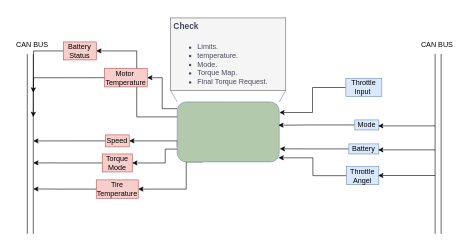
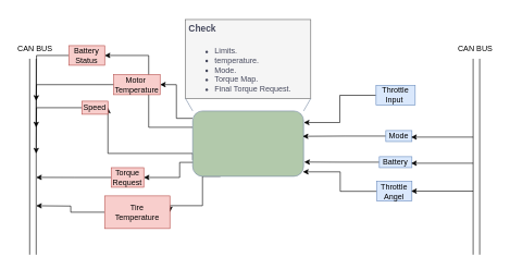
  <mxCell id="0" />
  <mxCell id="1" parent="0" />
  <mxCell id="2" style="edgeStyle=orthogonalEdgeStyle;rounded=0;orthogonalLoop=1;jettySize=auto;html=1;exitX=-0.002;exitY=0.113;exitDx=0;exitDy=0;entryX=1;entryY=0.5;entryDx=0;entryDy=0;exitPerimeter=0;" parent="1" source="7" target="26" edge="1"><mxGeometry relative="1" as="geometry" /></mxCell>
  <mxCell id="3" style="edgeStyle=orthogonalEdgeStyle;rounded=0;orthogonalLoop=1;jettySize=auto;html=1;exitX=0;exitY=0.25;exitDx=0;exitDy=0;entryX=1;entryY=0.5;entryDx=0;entryDy=0;" parent="1" source="7" target="22" edge="1"><mxGeometry relative="1" as="geometry"><mxPoint x="215" y="194" as="targetPoint" /><Array as="points" /></mxGeometry></mxCell>
  <mxCell id="4" style="edgeStyle=orthogonalEdgeStyle;rounded=0;orthogonalLoop=1;jettySize=auto;html=1;exitX=0;exitY=0.75;exitDx=0;exitDy=0;entryX=1;entryY=0.5;entryDx=0;entryDy=0;" parent="1" source="7" target="24" edge="1"><mxGeometry relative="1" as="geometry"><Array as="points"><mxPoint x="295" y="234" /></Array></mxGeometry></mxCell>
  <mxCell id="5" style="edgeStyle=orthogonalEdgeStyle;rounded=0;orthogonalLoop=1;jettySize=auto;html=1;entryX=1;entryY=0.5;entryDx=0;entryDy=0;exitX=0.008;exitY=0.787;exitDx=0;exitDy=0;exitPerimeter=0;" parent="1" source="7" target="20" edge="1"><mxGeometry relative="1" as="geometry"><mxPoint x="310" y="271" as="sourcePoint" /><Array as="points"><mxPoint x="275" y="248" /><mxPoint x="275" y="271" /></Array></mxGeometry></mxCell>
  <mxCell id="6" style="edgeStyle=orthogonalEdgeStyle;rounded=0;orthogonalLoop=1;jettySize=auto;html=1;exitX=0.25;exitY=1;exitDx=0;exitDy=0;entryX=1;entryY=0.5;entryDx=0;entryDy=0;" parent="1" source="7" target="28" edge="1"><mxGeometry relative="1" as="geometry"><Array as="points"><mxPoint x="310" y="269" /><mxPoint x="310" y="314" /></Array></mxGeometry></mxCell>
  <mxCell id="7" value="" style="rounded=1;whiteSpace=wrap;html=1;sketch=0;fontColor=#46495D;strokeColor=#788AA3;fillColor=#B2C9AB;" parent="1" vertex="1"><mxGeometry x="295" y="169" width="170" height="100" as="geometry" /></mxCell>
  <mxCell id="8" style="edgeStyle=orthogonalEdgeStyle;rounded=0;orthogonalLoop=1;jettySize=auto;html=1;exitX=0;exitY=0.5;exitDx=0;exitDy=0;entryX=1.002;entryY=0.177;entryDx=0;entryDy=0;entryPerimeter=0;" parent="1" source="9" target="7" edge="1"><mxGeometry relative="1" as="geometry" /></mxCell>
  <mxCell id="9" value="Throttle Input&amp;nbsp;" style="text;html=1;strokeColor=#6c8ebf;fillColor=#dae8fc;align=center;verticalAlign=middle;whiteSpace=wrap;rounded=0;sketch=0;" parent="1" vertex="1"><mxGeometry x="576.13" y="130" width="60" height="30" as="geometry" /></mxCell>
  <mxCell id="10" style="edgeStyle=orthogonalEdgeStyle;rounded=0;orthogonalLoop=1;jettySize=auto;html=1;exitX=0;exitY=0.5;exitDx=0;exitDy=0;entryX=0.992;entryY=0.388;entryDx=0;entryDy=0;entryPerimeter=0;" parent="1" source="11" target="7" edge="1"><mxGeometry relative="1" as="geometry" /></mxCell>
  <mxCell id="11" value="Mode" style="text;html=1;strokeColor=#6c8ebf;fillColor=#dae8fc;align=center;verticalAlign=middle;whiteSpace=wrap;rounded=0;sketch=0;" parent="1" vertex="1"><mxGeometry x="591.13" y="199" width="40" height="16.8" as="geometry" /></mxCell>
  <mxCell id="12" value="" style="rounded=0;whiteSpace=wrap;html=1;sketch=0;strokeColor=#666666;fillColor=#f5f5f5;fontColor=#333333;" parent="1" vertex="1"><mxGeometry x="284" y="29" width="192" height="121" as="geometry" /></mxCell>
  <mxCell id="13" value="" style="endArrow=none;html=1;fontColor=#46495D;strokeColor=#788AA3;fillColor=#B2C9AB;entryX=1;entryY=1;entryDx=0;entryDy=0;exitX=1;exitY=0;exitDx=0;exitDy=0;" parent="1" source="7" target="12" edge="1"><mxGeometry width="50" height="50" relative="1" as="geometry"><mxPoint x="405" y="139" as="sourcePoint" /><mxPoint x="455" as="targetPoint" y="89" /></mxGeometry></mxCell>
  <mxCell id="14" value="" style="endArrow=none;html=1;fontColor=#46495D;strokeColor=#788AA3;fillColor=#B2C9AB;entryX=0;entryY=1;entryDx=0;entryDy=0;exitX=0;exitY=0;exitDx=0;exitDy=0;" parent="1" source="7" target="12" edge="1"><mxGeometry width="50" height="50" relative="1" as="geometry"><mxPoint x="175" y="199" as="sourcePoint" /><mxPoint x="255" y="129" as="targetPoint" /></mxGeometry></mxCell>
  <mxCell id="15" style="edgeStyle=orthogonalEdgeStyle;rounded=0;orthogonalLoop=1;jettySize=auto;html=1;exitX=0;exitY=0.5;exitDx=0;exitDy=0;entryX=0.994;entryY=0.932;entryDx=0;entryDy=0;entryPerimeter=0;" parent="1" source="16" target="7" edge="1"><mxGeometry relative="1" as="geometry" /></mxCell>
  <mxCell id="16" value="Throttle Angel" style="text;html=1;strokeColor=#6c8ebf;fillColor=#dae8fc;align=center;verticalAlign=middle;whiteSpace=wrap;rounded=0;sketch=0;" parent="1" vertex="1"><mxGeometry x="577.38" y="277" width="53.75" height="30" as="geometry" /></mxCell>
  <mxCell id="17" style="edgeStyle=orthogonalEdgeStyle;rounded=0;orthogonalLoop=1;jettySize=auto;html=1;exitX=0;exitY=0.5;exitDx=0;exitDy=0;entryX=1.006;entryY=0.782;entryDx=0;entryDy=0;entryPerimeter=0;" parent="1" source="18" target="7" edge="1"><mxGeometry relative="1" as="geometry" /></mxCell>
  <mxCell id="18" value="Battery" style="text;html=1;strokeColor=#6c8ebf;fillColor=#dae8fc;align=center;verticalAlign=middle;whiteSpace=wrap;rounded=0;sketch=0;" parent="1" vertex="1"><mxGeometry x="581.13" y="239" width="50" height="16.8" as="geometry" /></mxCell>
  <mxCell id="19" style="edgeStyle=orthogonalEdgeStyle;rounded=0;orthogonalLoop=1;jettySize=auto;html=1;exitX=0;exitY=0.5;exitDx=0;exitDy=0;" parent="1" source="20" edge="1"><mxGeometry relative="1" as="geometry"><mxPoint x="55" y="270.69" as="targetPoint" /></mxGeometry></mxCell>
- <mxCell id="20" value="Torque Mode" style="text;html=1;strokeColor=#b85450;fillColor=#f8cecc;align=center;verticalAlign=middle;whiteSpace=wrap;rounded=0;sketch=0;" parent="1" vertex="1"><mxGeometry x="170" y="255.8" width="50" height="30" as="geometry" /></mxCell>
+ <mxCell id="20" value="Torque Request" style="text;html=1;strokeColor=#b85450;fillColor=#f8cecc;align=center;verticalAlign=middle;whiteSpace=wrap;rounded=0;sketch=0;" parent="1" vertex="1"><mxGeometry x="170" y="255.8" width="50" height="30" as="geometry" /></mxCell>
  <mxCell id="21" style="edgeStyle=orthogonalEdgeStyle;rounded=0;orthogonalLoop=1;jettySize=auto;html=1;exitX=0;exitY=0.5;exitDx=0;exitDy=0;" parent="1" source="22" edge="1"><mxGeometry relative="1" as="geometry"><mxPoint x="55" y="194.138" as="targetPoint" /></mxGeometry></mxCell>
  <mxCell id="22" value="Battery Status" style="text;html=1;strokeColor=#b85450;fillColor=#f8cecc;align=center;verticalAlign=middle;whiteSpace=wrap;rounded=0;sketch=0;" parent="1" vertex="1"><mxGeometry x="105" y="69" width="55" height="30" as="geometry" /></mxCell>
  <mxCell id="23" style="edgeStyle=orthogonalEdgeStyle;rounded=0;orthogonalLoop=1;jettySize=auto;html=1;exitX=0;exitY=0.5;exitDx=0;exitDy=0;" parent="1" source="24" edge="1"><mxGeometry relative="1" as="geometry"><mxPoint x="55" y="234.138" as="targetPoint" /></mxGeometry></mxCell>
- <mxCell id="24" value="Speed" style="text;html=1;strokeColor=#b85450;fillColor=#f8cecc;align=center;verticalAlign=middle;whiteSpace=wrap;rounded=0;sketch=0;" parent="1" vertex="1"><mxGeometry x="175" y="224" width="40" height="20" as="geometry" /></mxCell>
+ <mxCell id="24" value="Speed" style="text;html=1;strokeColor=#b85450;fillColor=#f8cecc;align=center;verticalAlign=middle;whiteSpace=wrap;rounded=0;sketch=0;" parent="1" vertex="1"><mxGeometry x="125" y="154" width="40" height="20" as="geometry" /></mxCell>
  <mxCell id="25" style="edgeStyle=orthogonalEdgeStyle;rounded=0;orthogonalLoop=1;jettySize=auto;html=1;exitX=0;exitY=0.5;exitDx=0;exitDy=0;" parent="1" source="26" edge="1"><mxGeometry relative="1" as="geometry"><mxPoint x="55" y="153.448" as="targetPoint" /></mxGeometry></mxCell>
  <mxCell id="26" value="Motor&amp;nbsp;&lt;br&gt;Temperature" style="text;html=1;strokeColor=#b85450;fillColor=#f8cecc;align=center;verticalAlign=middle;whiteSpace=wrap;rounded=0;sketch=0;" parent="1" vertex="1"><mxGeometry x="174" y="113.3" width="71" height="30.7" as="geometry" /></mxCell>
  <mxCell id="27" style="edgeStyle=orthogonalEdgeStyle;rounded=0;orthogonalLoop=1;jettySize=auto;html=1;exitX=0;exitY=0.5;exitDx=0;exitDy=0;" parent="1" source="28" edge="1"><mxGeometry relative="1" as="geometry"><mxPoint x="55" y="314.138" as="targetPoint" /></mxGeometry></mxCell>
- <mxCell id="28" value="Tire&lt;br&gt;Temperature" style="text;html=1;strokeColor=#b85450;fillColor=#f8cecc;align=center;verticalAlign=middle;whiteSpace=wrap;rounded=0;sketch=0;" parent="1" vertex="1"><mxGeometry x="160" y="299" width="70" height="30.7" as="geometry" /></mxCell>
+ <mxCell id="28" value="Tire&lt;br&gt;Temperature" style="text;html=1;strokeColor=#b85450;fillColor=#f8cecc;align=center;verticalAlign=middle;whiteSpace=wrap;rounded=0;sketch=0;" parent="1" vertex="1"><mxGeometry x="160" y="299" width="100" height="50" as="geometry" /></mxCell>
  <mxCell id="29" value="&lt;h1&gt;&lt;font style=&quot;font-size: 14px&quot;&gt;Check&lt;/font&gt;&lt;/h1&gt;&lt;div&gt;&lt;ul&gt;&lt;li&gt;&lt;span&gt;&lt;font style=&quot;font-size: 12px&quot;&gt;Limits.&lt;/font&gt;&lt;/span&gt;&lt;/li&gt;&lt;li&gt;&lt;font style=&quot;font-size: 12px&quot;&gt;temperature.&lt;/font&gt;&lt;/li&gt;&lt;li&gt;&lt;font style=&quot;font-size: 12px&quot;&gt;Mode.&lt;/font&gt;&lt;/li&gt;&lt;li&gt;&lt;font style=&quot;font-size: 12px&quot;&gt;Torque Map.&lt;/font&gt;&lt;/li&gt;&lt;li&gt;&lt;font style=&quot;font-size: 12px&quot;&gt;Final Torque Request.&lt;/font&gt;&lt;/li&gt;&lt;/ul&gt;&lt;/div&gt;" style="text;html=1;strokeColor=none;fillColor=none;spacing=5;spacingTop=-20;whiteSpace=wrap;overflow=hidden;rounded=0;sketch=0;fontColor=#46495D;" parent="1" vertex="1"><mxGeometry x="284" y="20" width="191" height="130" as="geometry" /></mxCell>
  <mxCell id="30" value="" style="endArrow=none;html=1;" parent="1" edge="1"><mxGeometry width="50" height="50" relative="1" as="geometry"><mxPoint x="735" y="389" as="sourcePoint" /><mxPoint x="735" as="targetPoint" y="89" /></mxGeometry></mxCell>
  <mxCell id="31" value="" style="endArrow=none;html=1;" parent="1" edge="1"><mxGeometry width="50" height="50" relative="1" as="geometry"><mxPoint x="725" y="389" as="sourcePoint" /><mxPoint x="725" as="targetPoint" y="89" /></mxGeometry></mxCell>
  <mxCell id="32" value="" style="endArrow=none;html=1;" parent="1" edge="1"><mxGeometry width="50" height="50" relative="1" as="geometry"><mxPoint x="55" y="389" as="sourcePoint" /><mxPoint x="55" as="targetPoint" y="89" /></mxGeometry></mxCell>
  <mxCell id="33" value="" style="endArrow=none;html=1;" parent="1" edge="1"><mxGeometry width="50" height="50" relative="1" as="geometry"><mxPoint x="45" y="389" as="sourcePoint" /><mxPoint x="45" as="targetPoint" y="89" /></mxGeometry></mxCell>
  <mxCell id="34" value="" style="endArrow=classic;html=1;" parent="1" edge="1"><mxGeometry width="50" height="50" relative="1" as="geometry"><mxPoint x="725" y="209" as="sourcePoint" /><mxPoint x="630" y="209" as="targetPoint" /></mxGeometry></mxCell>
  <mxCell id="35" value="" style="endArrow=classic;html=1;" parent="1" edge="1"><mxGeometry width="50" height="50" relative="1" as="geometry"><mxPoint x="725" y="249" as="sourcePoint" /><mxPoint x="630" y="249" as="targetPoint" /></mxGeometry></mxCell>
  <mxCell id="36" value="" style="endArrow=classic;html=1;" parent="1" edge="1"><mxGeometry width="50" height="50" relative="1" as="geometry"><mxPoint x="725" y="291.71" as="sourcePoint" /><mxPoint x="630" y="291.71" as="targetPoint" /></mxGeometry></mxCell>
  <mxCell id="37" value="CAN BUS" style="text;html=1;align=center;verticalAlign=middle;resizable=0;points=[];autosize=1;strokeColor=none;" parent="1" vertex="1"><mxGeometry x="695" y="64" width="65" height="20" as="geometry" /></mxCell>
  <mxCell id="38" value="CAN BUS" style="text;html=1;align=center;verticalAlign=middle;resizable=0;points=[];autosize=1;strokeColor=none;" parent="1" vertex="1"><mxGeometry x="20" y="64" width="65" height="20" as="geometry" /></mxCell>
